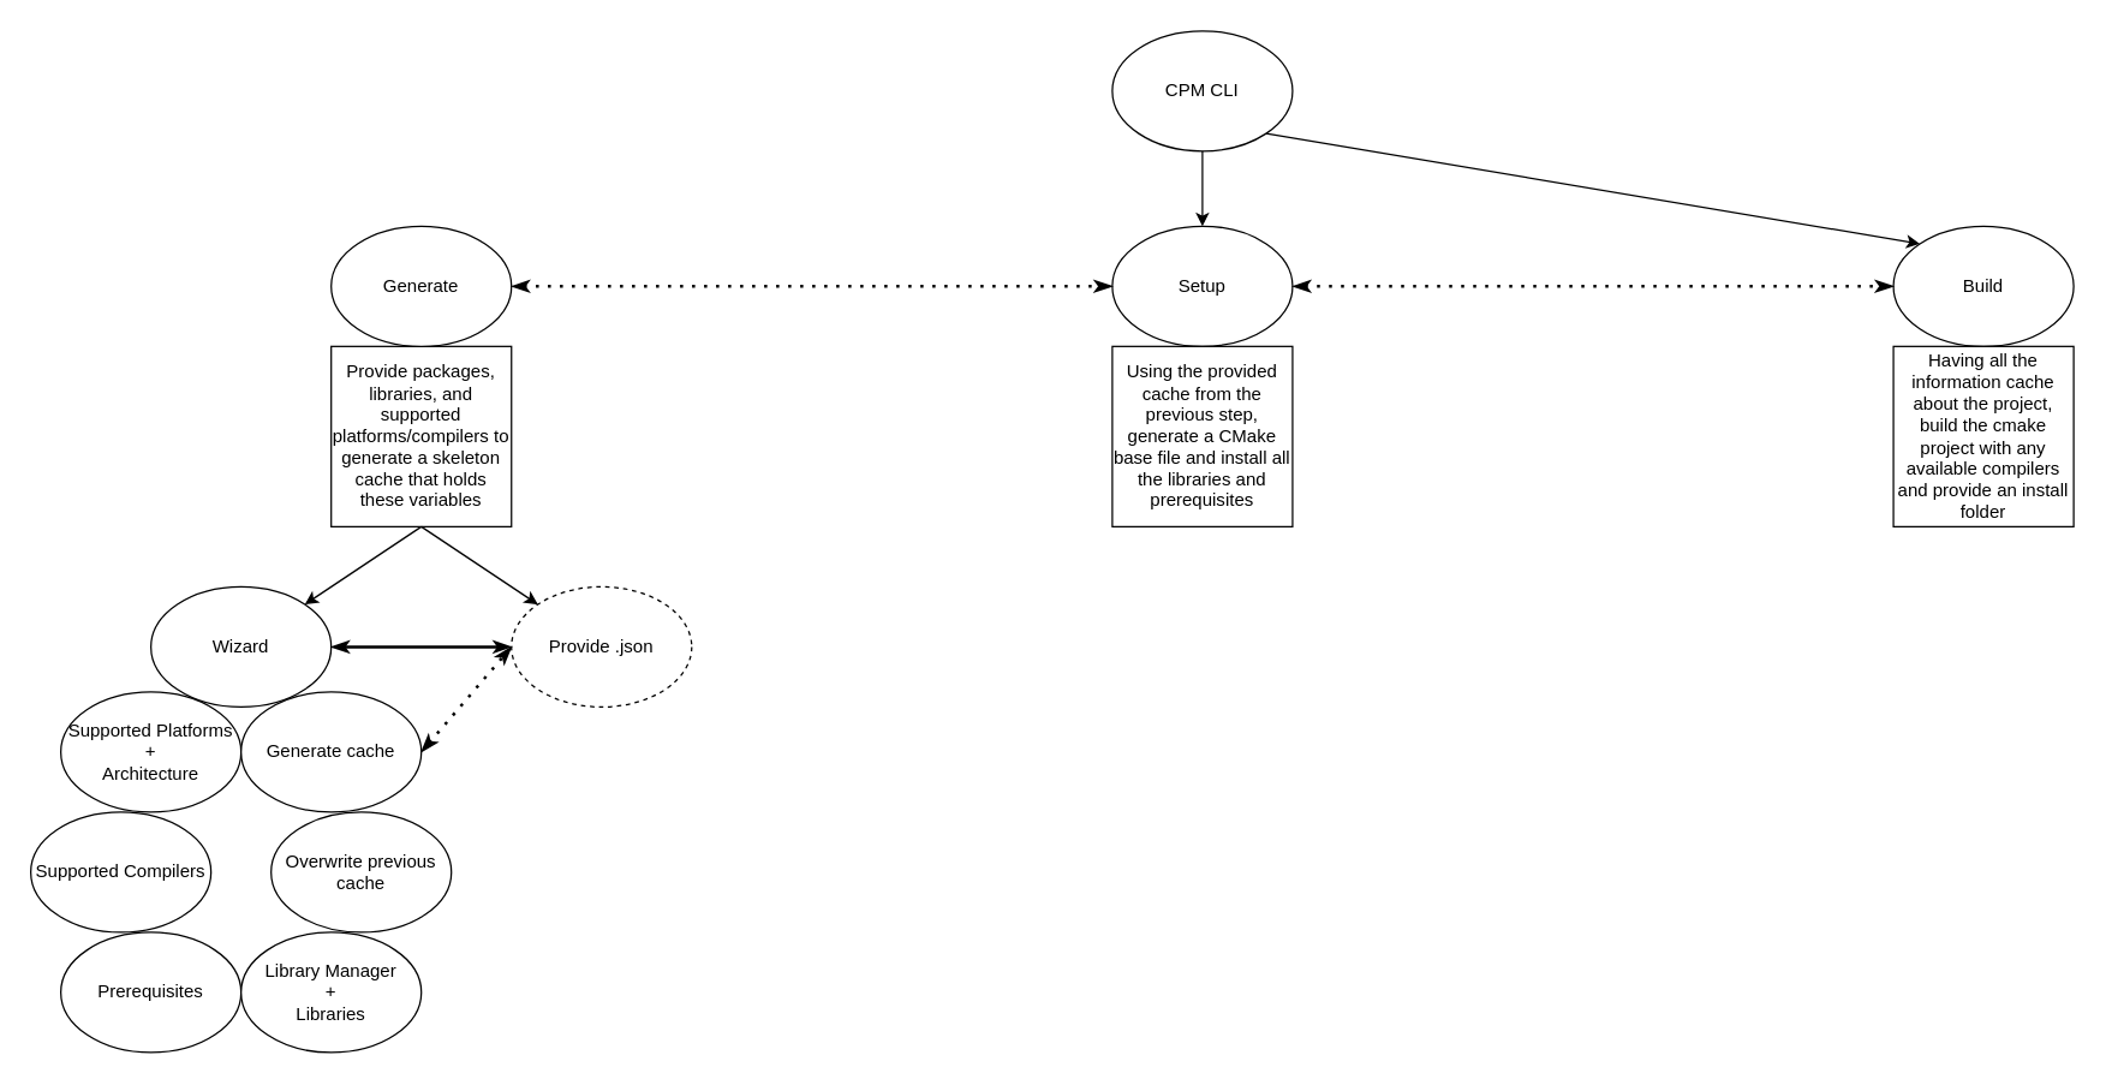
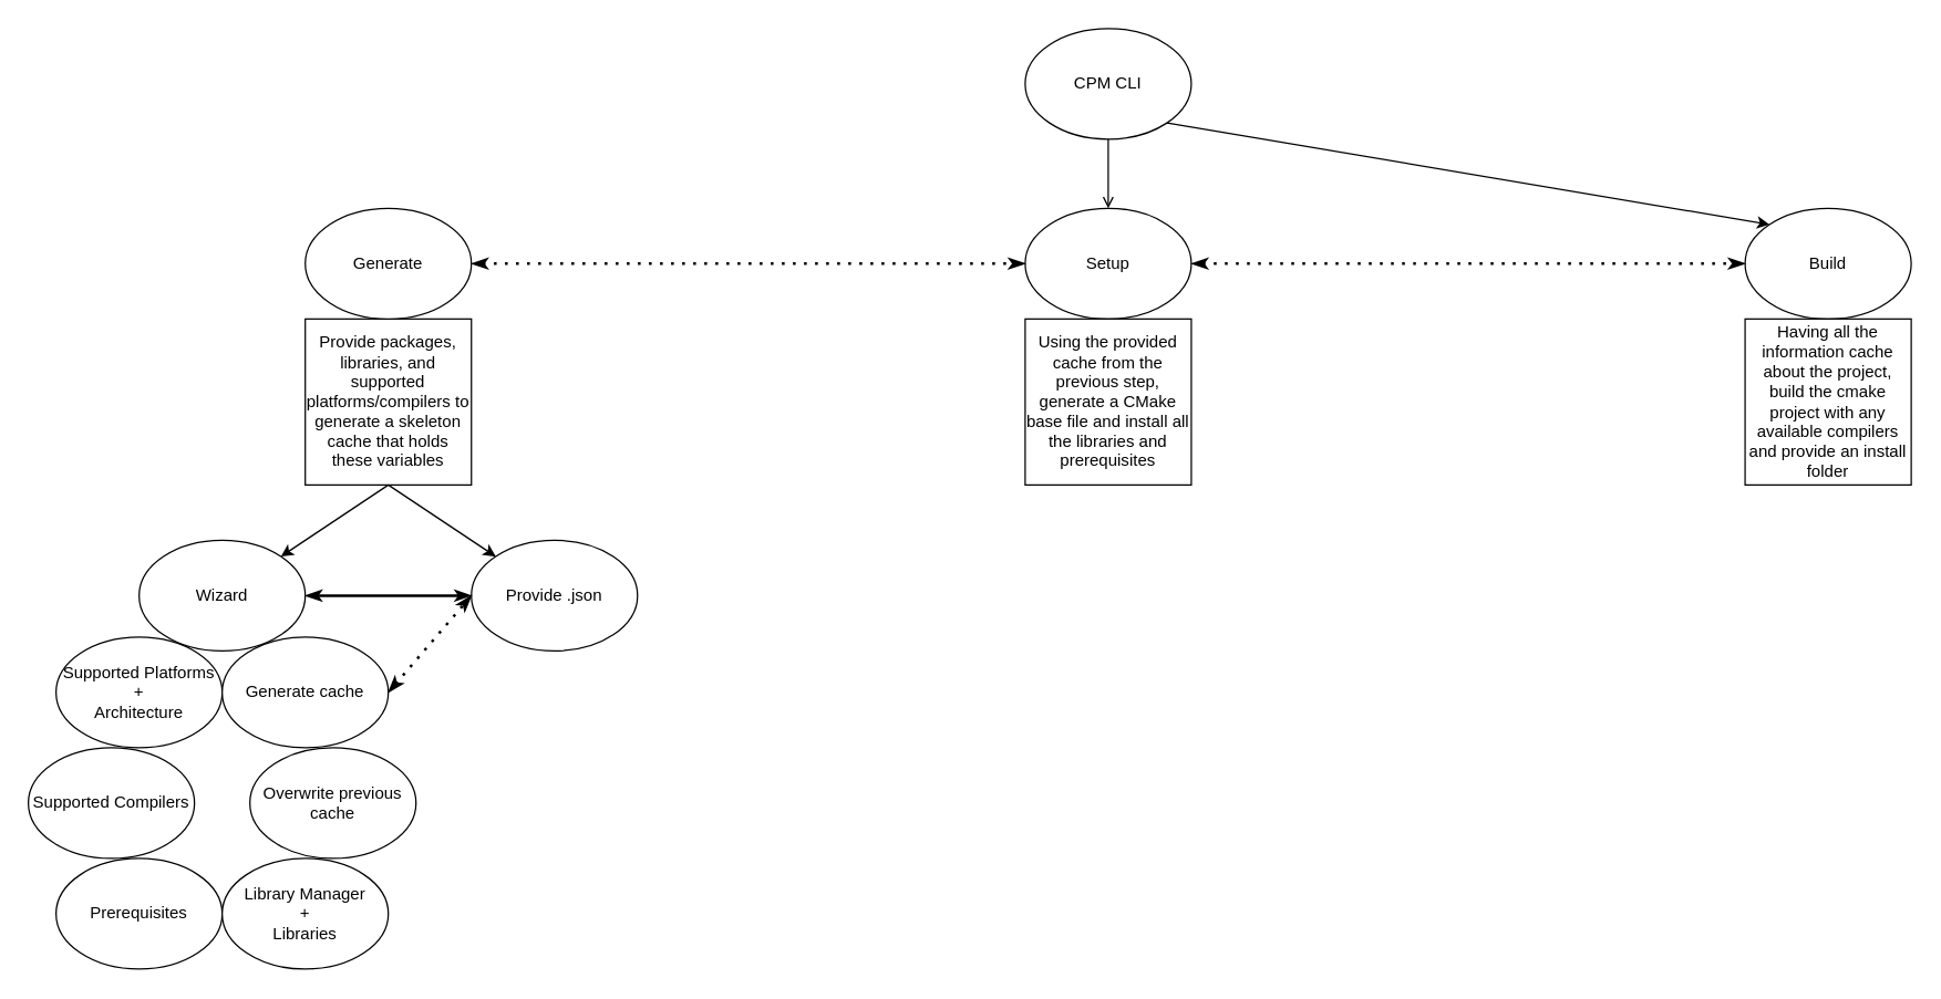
  <mxCell id="0" />
  <mxCell id="1" parent="0" />
  <mxCell id="2" value="CPM CLI" style="ellipse;whiteSpace=wrap;html=1;" parent="1" vertex="1"><mxGeometry x="740" y="20" width="120" height="80" as="geometry" /></mxCell>
  <mxCell id="3" value="Setup" style="ellipse;whiteSpace=wrap;html=1;" parent="1" vertex="1"><mxGeometry x="740" y="150" width="120" height="80" as="geometry" /></mxCell>
  <mxCell id="4" value="Build" style="ellipse;whiteSpace=wrap;html=1;" parent="1" vertex="1"><mxGeometry x="1260" y="150" width="120" height="80" as="geometry" /></mxCell>
  <mxCell id="5" value="Provide packages, libraries, and supported platforms/compilers to generate a skeleton cache that holds these variables" style="rounded=0;whiteSpace=wrap;html=1;" parent="1" vertex="1"><mxGeometry x="220" y="230" width="120" height="120" as="geometry" /></mxCell>
  <mxCell id="6" value="Generate" style="ellipse;whiteSpace=wrap;html=1;" parent="1" vertex="1"><mxGeometry x="220" y="150" width="120" height="80" as="geometry" /></mxCell>
  <mxCell id="7" value="Using the provided cache from the previous step, generate a CMake base file and install all the libraries and prerequisites" style="rounded=0;whiteSpace=wrap;html=1;" parent="1" vertex="1"><mxGeometry x="740" y="230" width="120" height="120" as="geometry" /></mxCell>
  <mxCell id="8" value="Having all the information cache about the project, build the cmake project with any available compilers and provide an install folder" style="rounded=0;whiteSpace=wrap;html=1;" parent="1" vertex="1"><mxGeometry x="1260" y="230" width="120" height="120" as="geometry" /></mxCell>
- <mxCell id="9" value="" style="endArrow=classic;html=1;rounded=0;exitX=0.5;exitY=1;exitDx=0;exitDy=0;entryX=0.5;entryY=0;entryDx=0;entryDy=0;" parent="1" source="2" target="3" edge="1"><mxGeometry width="50" height="50" relative="1" as="geometry"><mxPoint x="768" y="98" as="sourcePoint" /><mxPoint x="692" y="172" as="targetPoint" /></mxGeometry></mxCell>
+ <mxCell id="9" value="" style="endArrow=open;html=1;rounded=0;exitX=0.5;exitY=1;exitDx=0;exitDy=0;entryX=0.5;entryY=0;entryDx=0;entryDy=0;" parent="1" source="2" target="3" edge="1"><mxGeometry width="50" height="50" relative="1" as="geometry"><mxPoint x="768" y="98" as="sourcePoint" /><mxPoint x="692" y="172" as="targetPoint" /></mxGeometry></mxCell>
  <mxCell id="10" value="" style="endArrow=classic;html=1;rounded=0;exitX=1;exitY=1;exitDx=0;exitDy=0;entryX=0;entryY=0;entryDx=0;entryDy=0;" parent="1" source="2" target="4" edge="1"><mxGeometry width="50" height="50" relative="1" as="geometry"><mxPoint x="810" y="110" as="sourcePoint" /><mxPoint x="810" y="160" as="targetPoint" /></mxGeometry></mxCell>
  <mxCell id="11" value="" style="endArrow=classicThin;dashed=1;html=1;dashPattern=1 3;strokeWidth=2;rounded=0;exitX=1;exitY=0.5;exitDx=0;exitDy=0;entryX=0;entryY=0.5;entryDx=0;entryDy=0;startArrow=classicThin;startFill=1;endFill=1;" parent="1" source="6" target="3" edge="1"><mxGeometry width="50" height="50" relative="1" as="geometry"><mxPoint x="390" y="270" as="sourcePoint" /><mxPoint x="420" y="190" as="targetPoint" /></mxGeometry></mxCell>
  <mxCell id="12" value="" style="endArrow=classicThin;dashed=1;html=1;dashPattern=1 3;strokeWidth=2;rounded=0;exitX=1;exitY=0.5;exitDx=0;exitDy=0;entryX=0;entryY=0.5;entryDx=0;entryDy=0;startArrow=classicThin;startFill=1;endFill=1;" parent="1" source="3" target="4" edge="1"><mxGeometry width="50" height="50" relative="1" as="geometry"><mxPoint x="710" y="200" as="sourcePoint" /><mxPoint x="750" y="200" as="targetPoint" /></mxGeometry></mxCell>
  <mxCell id="13" value="Wizard" style="ellipse;whiteSpace=wrap;html=1;" parent="1" vertex="1"><mxGeometry x="100" y="390" width="120" height="80" as="geometry" /></mxCell>
- <mxCell id="14" value="Provide .json" style="ellipse;whiteSpace=wrap;html=1;dashed=1;" parent="1" vertex="1"><mxGeometry x="340" y="390" width="120" height="80" as="geometry" /></mxCell>
+ <mxCell id="14" value="Provide .json" style="ellipse;whiteSpace=wrap;html=1;" parent="1" vertex="1"><mxGeometry x="340" y="390" width="120" height="80" as="geometry" /></mxCell>
  <mxCell id="15" value="Supported Platforms&lt;br&gt;+&lt;br&gt;Architecture" style="ellipse;whiteSpace=wrap;html=1;" parent="1" vertex="1"><mxGeometry x="40" y="460" width="120" height="80" as="geometry" /></mxCell>
  <mxCell id="16" value="Supported Compilers" style="ellipse;whiteSpace=wrap;html=1;" parent="1" vertex="1"><mxGeometry x="20" y="540" width="120" height="80" as="geometry" /></mxCell>
  <mxCell id="17" value="Prerequisites" style="ellipse;whiteSpace=wrap;html=1;" parent="1" vertex="1"><mxGeometry x="40" y="620" width="120" height="80" as="geometry" /></mxCell>
  <mxCell id="18" value="Library Manager&lt;br&gt;+&lt;br&gt;Libraries" style="ellipse;whiteSpace=wrap;html=1;" parent="1" vertex="1"><mxGeometry x="160" y="620" width="120" height="80" as="geometry" /></mxCell>
  <mxCell id="19" value="" style="endArrow=classic;html=1;rounded=0;exitX=0.5;exitY=1;exitDx=0;exitDy=0;entryX=1;entryY=0;entryDx=0;entryDy=0;" parent="1" source="5" target="13" edge="1"><mxGeometry width="50" height="50" relative="1" as="geometry"><mxPoint x="210" y="420" as="sourcePoint" /><mxPoint x="260" y="370" as="targetPoint" /></mxGeometry></mxCell>
  <mxCell id="20" value="" style="endArrow=classic;html=1;rounded=0;exitX=0.5;exitY=1;exitDx=0;exitDy=0;entryX=0;entryY=0;entryDx=0;entryDy=0;" parent="1" source="5" target="14" edge="1"><mxGeometry width="50" height="50" relative="1" as="geometry"><mxPoint x="290" y="360" as="sourcePoint" /><mxPoint x="212" y="412" as="targetPoint" /></mxGeometry></mxCell>
  <mxCell id="21" value="Generate cache" style="ellipse;whiteSpace=wrap;html=1;" parent="1" vertex="1"><mxGeometry x="160" y="460" width="120" height="80" as="geometry" /></mxCell>
  <mxCell id="22" value="Overwrite previous cache" style="ellipse;whiteSpace=wrap;html=1;" parent="1" vertex="1"><mxGeometry x="180" y="540" width="120" height="80" as="geometry" /></mxCell>
  <mxCell id="23" value="" style="endArrow=classicThin;dashed=0;html=1;dashPattern=1 3;strokeWidth=2;rounded=0;exitX=1;exitY=0.5;exitDx=0;exitDy=0;entryX=0;entryY=0.5;entryDx=0;entryDy=0;startArrow=classicThin;startFill=1;endFill=1;" parent="1" source="13" target="14" edge="1"><mxGeometry width="50" height="50" relative="1" as="geometry"><mxPoint x="340" y="500" as="sourcePoint" /><mxPoint x="740" y="500" as="targetPoint" /></mxGeometry></mxCell>
  <mxCell id="24" value="" style="endArrow=classicThin;dashed=1;html=1;dashPattern=1 3;strokeWidth=2;rounded=0;exitX=1;exitY=0.5;exitDx=0;exitDy=0;entryX=0;entryY=0.5;entryDx=0;entryDy=0;startArrow=classicThin;startFill=1;endFill=1;" parent="1" source="21" target="14" edge="1"><mxGeometry width="50" height="50" relative="1" as="geometry"><mxPoint x="230" y="440" as="sourcePoint" /><mxPoint x="350" y="440" as="targetPoint" /></mxGeometry></mxCell>
